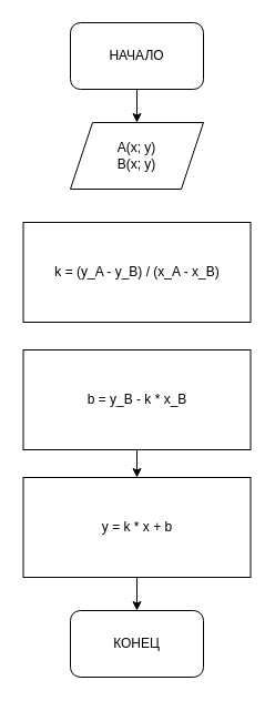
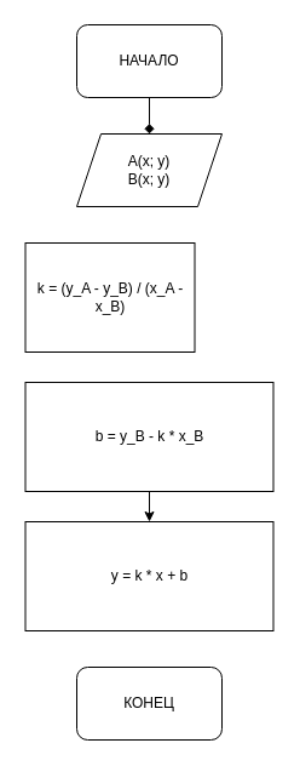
  <mxCell id="0" />
  <mxCell id="1" parent="0" />
- <mxCell id="2" value="" style="edgeStyle=orthogonalEdgeStyle;rounded=0;orthogonalLoop=1;jettySize=auto;html=1;" parent="1" source="3" target="5" edge="1"><mxGeometry relative="1" as="geometry" /></mxCell>
+ <mxCell id="2" value="" style="edgeStyle=orthogonalEdgeStyle;rounded=0;orthogonalLoop=1;jettySize=auto;html=1;endArrow=diamond;" parent="1" source="3" target="5" edge="1"><mxGeometry relative="1" as="geometry" /></mxCell>
  <mxCell id="3" value="НАЧАЛО" style="rounded=1;whiteSpace=wrap;html=1;" parent="1" vertex="1"><mxGeometry x="63" y="20" width="120" height="60" as="geometry" /></mxCell>
  <mxCell id="4" value="КОНЕЦ" style="rounded=1;whiteSpace=wrap;html=1;" parent="1" vertex="1"><mxGeometry x="63" y="550" width="120" height="60" as="geometry" /></mxCell>
  <mxCell id="5" value="A(x; y)&lt;br&gt;B(x; y)" style="shape=parallelogram;perimeter=parallelogramPerimeter;whiteSpace=wrap;html=1;fixedSize=1;" parent="1" vertex="1"><mxGeometry x="63" y="110" width="120" height="60" as="geometry" /></mxCell>
- <mxCell id="6" value="k = (y_A - y_B) / (x_A - x_B)" style="rounded=0;whiteSpace=wrap;html=1;" parent="1" vertex="1"><mxGeometry x="20.5" y="200" width="205" height="90" as="geometry" /></mxCell>
+ <mxCell id="6" value="k = (y_A - y_B) / (x_A - x_B)" style="rounded=0;whiteSpace=wrap;html=1;" parent="1" vertex="1"><mxGeometry x="20.5" y="200" width="140" height="90" as="geometry" /></mxCell>
  <mxCell id="7" value="" style="edgeStyle=orthogonalEdgeStyle;rounded=0;orthogonalLoop=1;jettySize=auto;html=1;" parent="1" source="8" target="10" edge="1"><mxGeometry relative="1" as="geometry" /></mxCell>
  <mxCell id="8" value="b = y_B - k * x_B" style="rounded=0;whiteSpace=wrap;html=1;" parent="1" vertex="1"><mxGeometry x="20.5" y="315" width="205" height="90" as="geometry" /></mxCell>
- <mxCell id="9" value="" style="edgeStyle=orthogonalEdgeStyle;rounded=0;orthogonalLoop=1;jettySize=auto;html=1;" parent="1" source="10" target="4" edge="1"><mxGeometry relative="1" as="geometry" /></mxCell>
  <mxCell id="10" value="y = k * x + b" style="rounded=0;whiteSpace=wrap;html=1;" parent="1" vertex="1"><mxGeometry x="20.5" y="430" width="205" height="90" as="geometry" /></mxCell>
